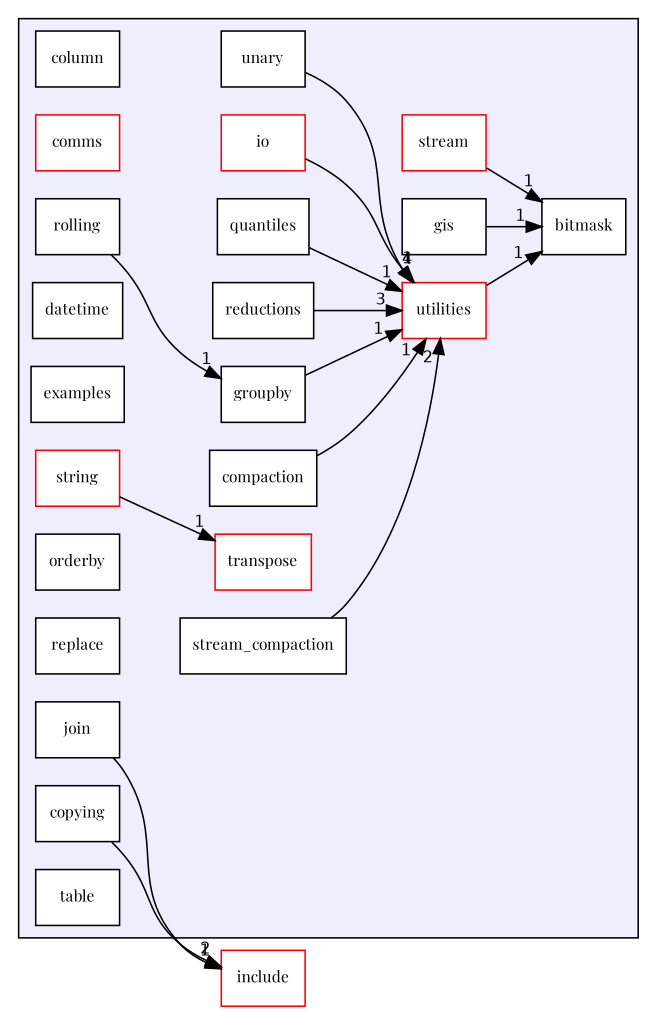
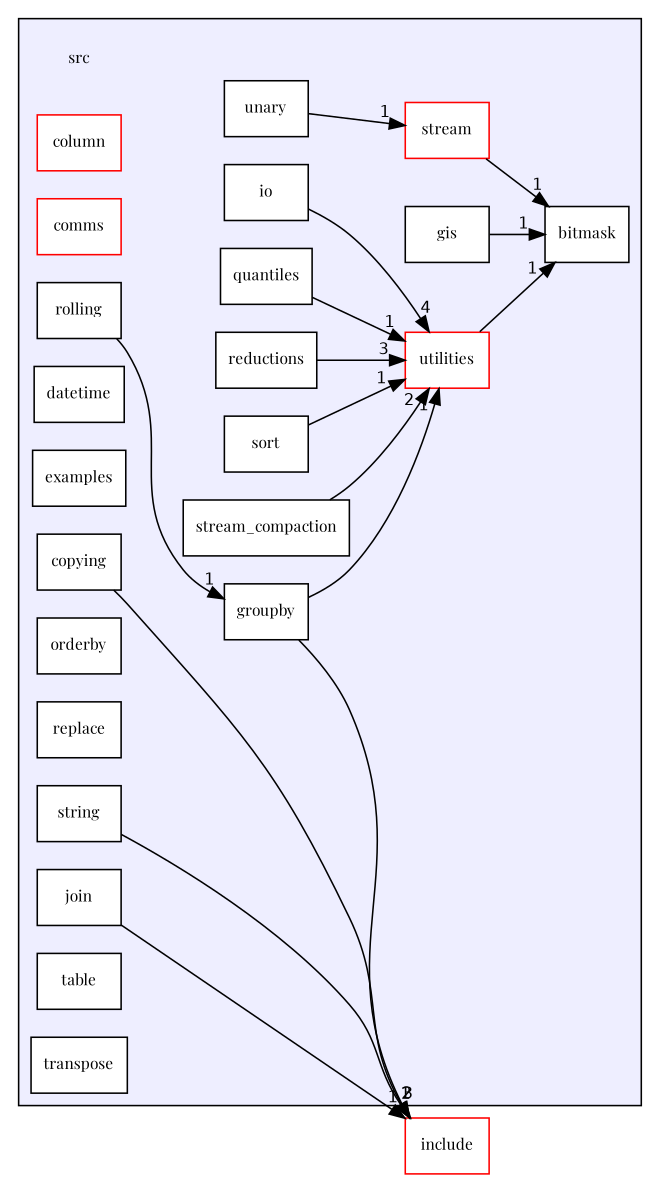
  digraph {
    compound=true
    fontname="Playfair Display"
    rankdir=LR
    node [fontname="Playfair Display" fontsize=10 shape=box color=black fillcolor=white style=filled]
    edge [fontname="Playfair Display" headlabel=1 labeldistance=1.5 labelfontname=Helvetica labelfontsize=10]
+   n1 [label=src shape=plaintext color="" fillcolor="" style=""]
    n2 [color=red label=stream]
    n3 [label=bitmask]
-   n4 [label=column]
+   n4 [color=red label=column]
    n5 [color=red label=comms]
    n6 [label=copying]
    n7 [label=datetime]
    n8 [label=examples]
    n9 [label=gis]
    n10 [label=groupby]
-   n11 [color=red label=io]
+   n11 [label=io]
    n12 [label=join]
    n13 [label=orderby]
    n14 [label=quantiles]
    n15 [label=reductions]
    n16 [label=replace]
    n17 [label=rolling]
-   n18 [label=compaction]
+   n18 [label=sort]
    n19 [label=stream_compaction]
-   n20 [color=red label=string]
+   n20 [label=string]
    n21 [label=table]
-   n22 [color=red label=transpose]
+   n22 [label=transpose]
    n23 [label=unary]
    n24 [color=red label=utilities]
    n25 [color=red label=include]
    subgraph cluster_1 {
      bgcolor="#eeeeff"
      pencolor=black
+     n1
      n2
      n3
      n4
      n5
      n6
      n7
      n8
      n9
      n10
      n11
      n12
      n13
      n14
      n15
      n16
      n17
      n18
      n19
      n20
      n21
      n22
      n23
      n24
    }
    n2 -> n3
    n6 -> n25 [headlabel=2]
    n9 -> n3
    n10 -> n24
+   n10 -> n25 [headlabel=3]
    n11 -> n24 [headlabel=4]
    n12 -> n25
    n14 -> n24
    n15 -> n24 [headlabel=3]
    n17 -> n10
    n18 -> n24
    n19 -> n24 [headlabel=2]
-   n20 -> n22
-   n23 -> n24
+   n20 -> n25
+   n23 -> n2
    n24 -> n3
  }
